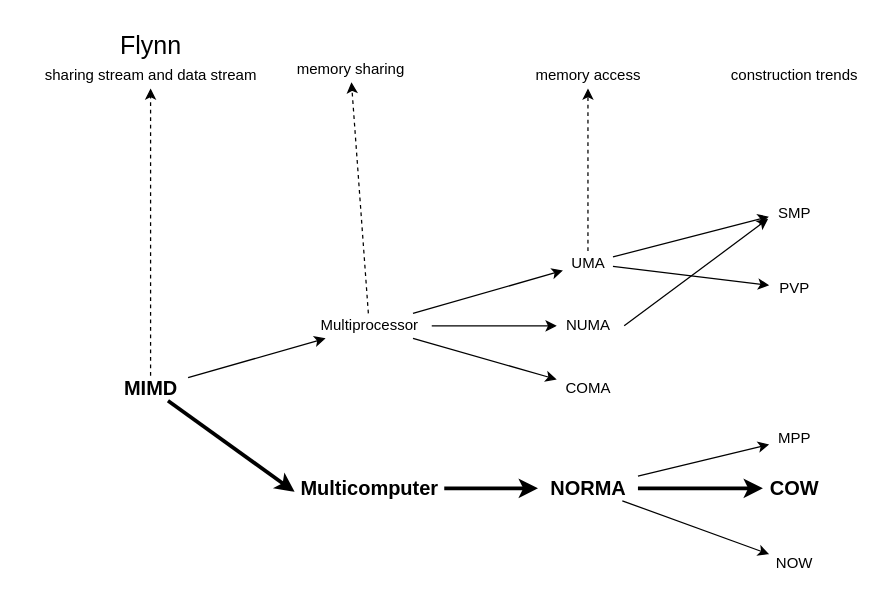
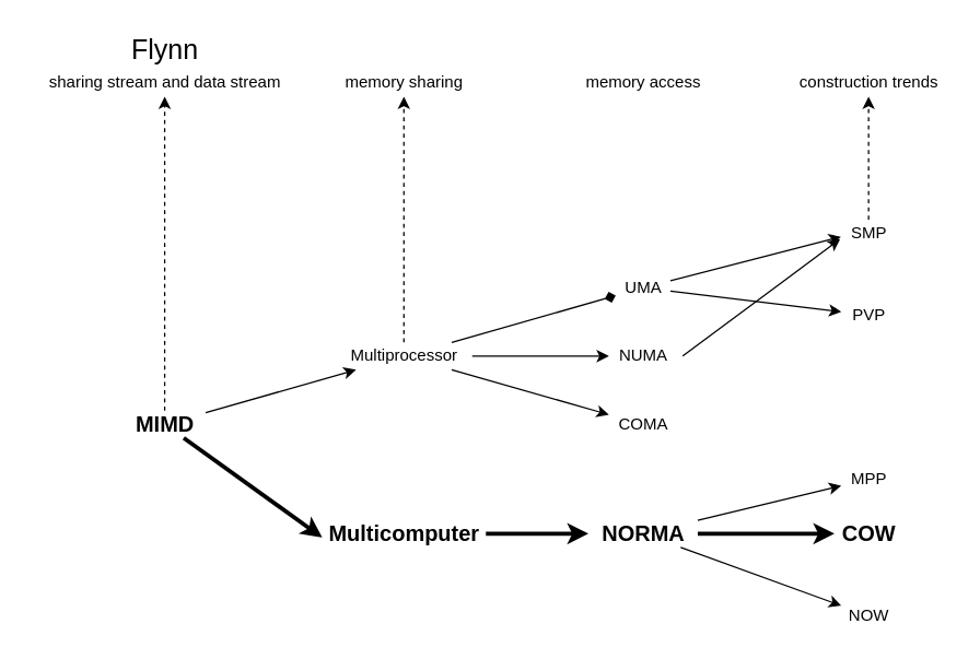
  <mxCell id="0" />
  <mxCell id="1" parent="0" />
  <mxCell id="2" value="" style="rounded=0;orthogonalLoop=1;jettySize=auto;html=1;" parent="1" source="5" target="20" edge="1"><mxGeometry relative="1" as="geometry" /></mxCell>
  <mxCell id="3" value="" style="edgeStyle=none;rounded=0;orthogonalLoop=1;jettySize=auto;html=1;strokeWidth=3;entryX=0.002;entryY=0.639;entryDx=0;entryDy=0;entryPerimeter=0;" parent="1" source="5" target="8" edge="1"><mxGeometry relative="1" as="geometry" /></mxCell>
  <mxCell id="4" value="" style="edgeStyle=none;rounded=0;orthogonalLoop=1;jettySize=auto;html=1;fontSize=20;dashed=1;" parent="1" source="5" target="6" edge="1"><mxGeometry relative="1" as="geometry" /></mxCell>
  <mxCell id="5" value="MIMD" style="text;html=1;align=center;verticalAlign=middle;resizable=0;points=[];autosize=1;fontStyle=1;fontSize=16;" parent="1" vertex="1"><mxGeometry x="90" y="300" width="60" height="20" as="geometry" /></mxCell>
  <mxCell id="6" value="sharing stream and data stream" style="text;html=1;align=center;verticalAlign=middle;resizable=0;points=[];autosize=1;" parent="1" vertex="1"><mxGeometry x="20" y="50" width="200" height="20" as="geometry" /></mxCell>
  <mxCell id="7" value="" style="edgeStyle=none;rounded=0;orthogonalLoop=1;jettySize=auto;html=1;strokeWidth=3;" parent="1" source="8" target="12" edge="1"><mxGeometry relative="1" as="geometry" /></mxCell>
  <mxCell id="8" value="Multicomputer" style="text;html=1;align=center;verticalAlign=middle;resizable=0;points=[];autosize=1;fontStyle=1;fontSize=16;" parent="1" vertex="1"><mxGeometry x="235" y="380" width="120" height="20" as="geometry" /></mxCell>
  <mxCell id="9" value="" style="edgeStyle=none;rounded=0;orthogonalLoop=1;jettySize=auto;html=1;" parent="1" source="12" target="15" edge="1"><mxGeometry relative="1" as="geometry" /></mxCell>
  <mxCell id="10" value="" style="edgeStyle=none;rounded=0;orthogonalLoop=1;jettySize=auto;html=1;strokeWidth=3;" parent="1" source="12" target="14" edge="1"><mxGeometry relative="1" as="geometry" /></mxCell>
  <mxCell id="11" value="" style="edgeStyle=none;rounded=0;orthogonalLoop=1;jettySize=auto;html=1;" parent="1" source="12" target="13" edge="1"><mxGeometry relative="1" as="geometry" /></mxCell>
  <mxCell id="12" value="NORMA" style="text;html=1;align=center;verticalAlign=middle;resizable=0;points=[];autosize=1;fontSize=16;fontStyle=1" parent="1" vertex="1"><mxGeometry x="430" y="380" width="80" height="20" as="geometry" /></mxCell>
  <mxCell id="13" value="NOW" style="text;html=1;align=center;verticalAlign=middle;resizable=0;points=[];autosize=1;" parent="1" vertex="1"><mxGeometry x="615" y="440" width="40" height="20" as="geometry" /></mxCell>
  <mxCell id="14" value="COW" style="text;html=1;align=center;verticalAlign=middle;resizable=0;points=[];autosize=1;fontStyle=1;fontSize=16;" parent="1" vertex="1"><mxGeometry x="610" y="380" width="50" height="20" as="geometry" /></mxCell>
  <mxCell id="15" value="MPP" style="text;html=1;align=center;verticalAlign=middle;resizable=0;points=[];autosize=1;" parent="1" vertex="1"><mxGeometry x="615" y="340" width="40" height="20" as="geometry" /></mxCell>
- <mxCell id="16" value="" style="edgeStyle=none;rounded=0;orthogonalLoop=1;jettySize=auto;html=1;" parent="1" source="20" target="27" edge="1"><mxGeometry relative="1" as="geometry" /></mxCell>
+ <mxCell id="16" value="" style="edgeStyle=none;rounded=0;orthogonalLoop=1;jettySize=auto;html=1;endArrow=diamond;" parent="1" source="20" target="27" edge="1"><mxGeometry relative="1" as="geometry" /></mxCell>
  <mxCell id="17" value="" style="edgeStyle=none;rounded=0;orthogonalLoop=1;jettySize=auto;html=1;" parent="1" source="20" target="23" edge="1"><mxGeometry relative="1" as="geometry" /></mxCell>
  <mxCell id="18" value="" style="edgeStyle=none;rounded=0;orthogonalLoop=1;jettySize=auto;html=1;" parent="1" source="20" target="22" edge="1"><mxGeometry relative="1" as="geometry" /></mxCell>
  <mxCell id="19" value="" style="edgeStyle=none;rounded=0;orthogonalLoop=1;jettySize=auto;html=1;dashed=1;fontSize=20;" parent="1" source="20" target="21" edge="1"><mxGeometry relative="1" as="geometry" /></mxCell>
  <mxCell id="20" value="Multiprocessor" style="text;html=1;align=center;verticalAlign=middle;resizable=0;points=[];autosize=1;" parent="1" vertex="1"><mxGeometry x="245" y="250" width="100" height="20" as="geometry" /></mxCell>
- <mxCell id="21" value="memory sharing" style="text;html=1;align=center;verticalAlign=middle;resizable=0;points=[];autosize=1;" parent="1" vertex="1"><mxGeometry x="230" y="45" width="100" height="20" as="geometry" /></mxCell>
+ <mxCell id="21" value="memory sharing" style="text;html=1;align=center;verticalAlign=middle;resizable=0;points=[];autosize=1;" parent="1" vertex="1"><mxGeometry x="245" y="50" width="100" height="20" as="geometry" /></mxCell>
  <mxCell id="22" value="COMA" style="text;html=1;align=center;verticalAlign=middle;resizable=0;points=[];autosize=1;" parent="1" vertex="1"><mxGeometry x="445" y="300" width="50" height="20" as="geometry" /></mxCell>
  <mxCell id="23" value="NUMA" style="text;html=1;align=center;verticalAlign=middle;resizable=0;points=[];autosize=1;" parent="1" vertex="1"><mxGeometry x="445" y="250" width="50" height="20" as="geometry" /></mxCell>
  <mxCell id="24" value="" style="edgeStyle=none;rounded=0;orthogonalLoop=1;jettySize=auto;html=1;entryX=-0.005;entryY=0.63;entryDx=0;entryDy=0;entryPerimeter=0;" parent="1" source="27" target="31" edge="1"><mxGeometry relative="1" as="geometry" /></mxCell>
  <mxCell id="25" value="" style="edgeStyle=none;rounded=0;orthogonalLoop=1;jettySize=auto;html=1;" parent="1" source="27" target="29" edge="1"><mxGeometry relative="1" as="geometry" /></mxCell>
- <mxCell id="26" value="" style="edgeStyle=none;rounded=0;orthogonalLoop=1;jettySize=auto;html=1;dashed=1;fontSize=20;" parent="1" source="27" target="28" edge="1"><mxGeometry relative="1" as="geometry" /></mxCell>
  <mxCell id="27" value="UMA" style="text;html=1;align=center;verticalAlign=middle;resizable=0;points=[];autosize=1;" parent="1" vertex="1"><mxGeometry x="450" y="200" width="40" height="20" as="geometry" /></mxCell>
  <mxCell id="28" value="memory access" style="text;html=1;align=center;verticalAlign=middle;resizable=0;points=[];autosize=1;" parent="1" vertex="1"><mxGeometry x="420" y="50" width="100" height="20" as="geometry" /></mxCell>
  <mxCell id="29" value="PVP" style="text;html=1;align=center;verticalAlign=middle;resizable=0;points=[];autosize=1;" parent="1" vertex="1"><mxGeometry x="615" y="220" width="40" height="20" as="geometry" /></mxCell>
+ <mxCell id="30" value="" style="edgeStyle=none;rounded=0;orthogonalLoop=1;jettySize=auto;html=1;dashed=1;fontSize=20;" parent="1" source="31" target="32" edge="1"><mxGeometry relative="1" as="geometry" /></mxCell>
  <mxCell id="31" value="SMP" style="text;html=1;align=center;verticalAlign=middle;resizable=0;points=[];autosize=1;" parent="1" vertex="1"><mxGeometry x="615" y="160" width="40" height="20" as="geometry" /></mxCell>
  <mxCell id="32" value="construction trends" style="text;html=1;align=center;verticalAlign=middle;resizable=0;points=[];autosize=1;" parent="1" vertex="1"><mxGeometry x="575" y="50" width="120" height="20" as="geometry" /></mxCell>
  <mxCell id="33" value="Flynn" style="text;html=1;align=center;verticalAlign=middle;resizable=0;points=[];autosize=1;fontSize=20;" parent="1" vertex="1"><mxGeometry x="90" y="20" width="60" height="30" as="geometry" /></mxCell>
  <mxCell id="34" value="" style="endArrow=classic;html=1;fontSize=20;exitX=1.08;exitY=0.5;exitDx=0;exitDy=0;exitPerimeter=0;entryX=-0.021;entryY=0.717;entryDx=0;entryDy=0;entryPerimeter=0;" parent="1" source="23" edge="1" target="31"><mxGeometry width="50" height="50" relative="1" as="geometry"><mxPoint x="500" y="390" as="sourcePoint" /><mxPoint x="589" y="172" as="targetPoint" /></mxGeometry></mxCell>
